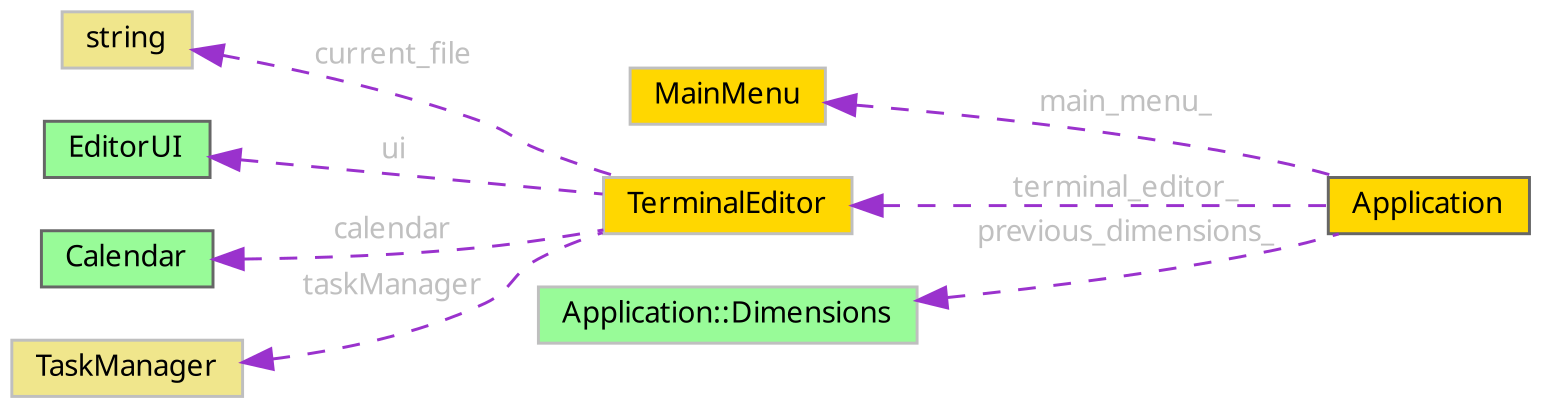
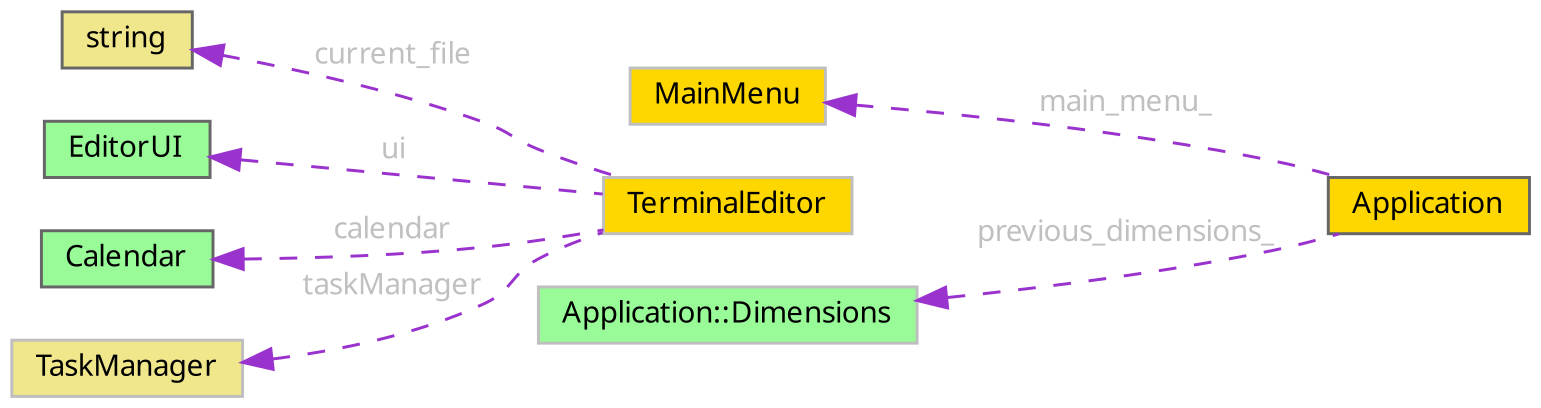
  digraph {
    fontname="Noto Sans"
    rankdir=LR
    node [color=grey75 fillcolor=gold fontname="Noto Sans" fontsize=10 shape=box style=filled]
    edge [color=darkorchid3 dir=back fontcolor=grey fontname="Noto Sans" fontsize=10 labelfontname=Helvetica labelfontsize=10 style=dashed]
    n1 [color=gray40 fontcolor=black height=0.2 label=Application width=0.4]
    n2 [height=0.2 label=MainMenu width=0.4]
    n3 [height=0.2 label=TerminalEditor width=0.4]
-   n4 [fillcolor=khaki height=0.2 label=string width=0.4]
+   n4 [color=gray40 fillcolor=khaki height=0.2 label=string width=0.4]
    n5 [color=gray40 fillcolor=palegreen height=0.2 label=EditorUI width=0.4]
    n6 [color=gray40 fillcolor=palegreen height=0.2 label=Calendar width=0.4]
    n7 [fillcolor=khaki height=0.2 label=TaskManager width=0.4]
    n8 [fillcolor=palegreen height=0.2 label="Application::Dimensions" width=0.4]
    n2 -> n1 [label=" main_menu_"]
-   n3 -> n1 [label=" terminal_editor_"]
    n4 -> n3 [label=" current_file"]
    n5 -> n3 [label=" ui"]
    n6 -> n3 [label=" calendar"]
    n7 -> n3 [label=" taskManager"]
    n8 -> n1 [label=" previous_dimensions_"]
  }
